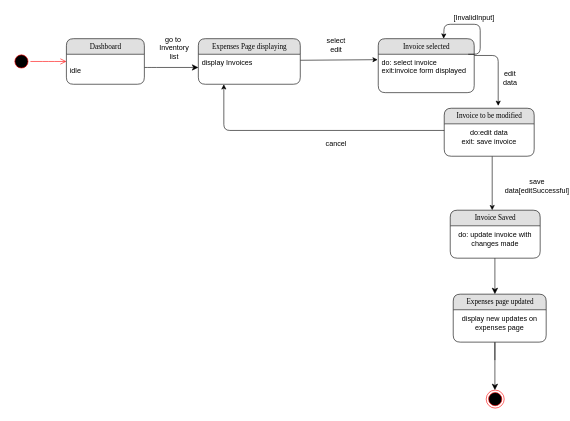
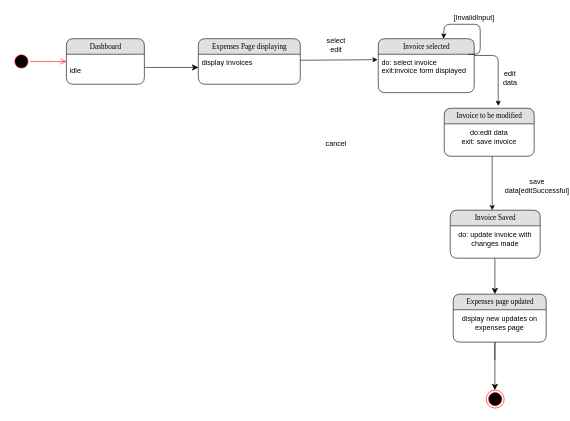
  <mxCell id="0" />
  <mxCell id="1" parent="0" />
  <mxCell id="2" style="edgeStyle=orthogonalEdgeStyle;html=1;labelBackgroundColor=none;startFill=0;startSize=8;endFill=1;endSize=8;fontFamily=Verdana;fontSize=12;entryX=0;entryY=0.5;entryDx=0;entryDy=0;" parent="1" source="10" target="13" edge="1"><mxGeometry relative="1" as="geometry"><mxPoint x="360" y="110" as="targetPoint" /><Array as="points"><mxPoint x="250" y="112" /><mxPoint x="250" y="112" /></Array></mxGeometry></mxCell>
- <mxCell id="3" value="go to&amp;nbsp;&lt;br&gt;Inventory list" style="text;html=1;strokeColor=none;fillColor=none;align=center;verticalAlign=middle;whiteSpace=wrap;rounded=0;" parent="1" vertex="1"><mxGeometry x="270" y="70" width="40" height="20" as="geometry" /></mxCell>
  <mxCell id="4" value="" style="ellipse;html=1;shape=startState;fillColor=#000000;strokeColor=#ff0000;" parent="1" vertex="1"><mxGeometry x="20" y="87" width="30" height="30" as="geometry" /></mxCell>
  <mxCell id="5" value="" style="edgeStyle=orthogonalEdgeStyle;html=1;verticalAlign=bottom;endArrow=open;endSize=8;strokeColor=#ff0000;" parent="1" source="4" edge="1"><mxGeometry relative="1" as="geometry"><mxPoint x="110" y="102" as="targetPoint" /></mxGeometry></mxCell>
  <mxCell id="6" value="" style="endArrow=classic;html=1;entryX=-0.006;entryY=0.141;entryDx=0;entryDy=0;entryPerimeter=0;" parent="1" target="15" edge="1"><mxGeometry width="50" height="50" relative="1" as="geometry"><mxPoint x="500" y="100" as="sourcePoint" /><mxPoint x="618" y="100" as="targetPoint" /></mxGeometry></mxCell>
  <mxCell id="7" value="select edit" style="text;html=1;strokeColor=none;fillColor=none;align=center;verticalAlign=middle;whiteSpace=wrap;rounded=0;" parent="1" vertex="1"><mxGeometry x="540" y="64" width="40" height="20" as="geometry" /></mxCell>
  <mxCell id="8" value="[InvalidInput]" style="text;html=1;strokeColor=none;fillColor=none;align=center;verticalAlign=middle;whiteSpace=wrap;rounded=0;" parent="1" vertex="1"><mxGeometry x="770" y="20" width="40" height="20" as="geometry" /></mxCell>
  <mxCell id="9" value="" style="endArrow=classic;html=1;" parent="1" edge="1"><mxGeometry width="50" height="50" relative="1" as="geometry"><mxPoint x="790" y="92" as="sourcePoint" /><mxPoint x="830" y="176" as="targetPoint" /><Array as="points"><mxPoint x="830" y="92" /></Array></mxGeometry></mxCell>
  <mxCell id="10" value="Dashboard" style="swimlane;html=1;fontStyle=0;childLayout=stackLayout;horizontal=1;startSize=26;fillColor=#e0e0e0;horizontalStack=0;resizeParent=1;resizeLast=0;collapsible=1;marginBottom=0;swimlaneFillColor=#ffffff;align=center;rounded=1;shadow=0;comic=0;labelBackgroundColor=none;strokeWidth=1;fontFamily=Verdana;fontSize=12" parent="1" vertex="1"><mxGeometry x="110" y="64" width="130" height="76" as="geometry" /></mxCell>
  <mxCell id="11" value="&lt;br&gt;idle" style="text;html=1;strokeColor=none;fillColor=none;spacingLeft=4;spacingRight=4;whiteSpace=wrap;overflow=hidden;rotatable=0;points=[[0,0.5],[1,0.5]];portConstraint=eastwest;" parent="10" vertex="1"><mxGeometry y="26" width="130" height="44" as="geometry" /></mxCell>
  <mxCell id="12" value="Expenses Page displaying" style="swimlane;html=1;fontStyle=0;childLayout=stackLayout;horizontal=1;startSize=26;fillColor=#e0e0e0;horizontalStack=0;resizeParent=1;resizeLast=0;collapsible=1;marginBottom=0;swimlaneFillColor=#ffffff;align=center;rounded=1;shadow=0;comic=0;labelBackgroundColor=none;strokeWidth=1;fontFamily=Verdana;fontSize=12" parent="1" vertex="1"><mxGeometry x="330" y="64" width="170" height="76" as="geometry" /></mxCell>
  <mxCell id="13" value="display Invoices" style="text;html=1;strokeColor=none;fillColor=none;spacingLeft=4;spacingRight=4;whiteSpace=wrap;overflow=hidden;rotatable=0;points=[[0,0.5],[1,0.5]];portConstraint=eastwest;" parent="12" vertex="1"><mxGeometry y="26" width="170" height="44" as="geometry" /></mxCell>
  <mxCell id="14" value="Invoice selected" style="swimlane;html=1;fontStyle=0;childLayout=stackLayout;horizontal=1;startSize=26;fillColor=#e0e0e0;horizontalStack=0;resizeParent=1;resizeLast=0;collapsible=1;marginBottom=0;swimlaneFillColor=#ffffff;align=center;rounded=1;shadow=0;comic=0;labelBackgroundColor=none;strokeWidth=1;fontFamily=Verdana;fontSize=12" parent="1" vertex="1"><mxGeometry x="630" y="64" width="160" height="90" as="geometry" /></mxCell>
  <mxCell id="15" value="do: select invoice&lt;br&gt;exit:invoice form displayed" style="text;html=1;strokeColor=none;fillColor=none;spacingLeft=4;spacingRight=4;whiteSpace=wrap;overflow=hidden;rotatable=0;points=[[0,0.5],[1,0.5]];portConstraint=eastwest;" parent="14" vertex="1"><mxGeometry y="26" width="160" height="64" as="geometry" /></mxCell>
  <mxCell id="16" value="" style="ellipse;html=1;shape=endState;fillColor=#000000;strokeColor=#ff0000;" parent="1" vertex="1"><mxGeometry x="810" y="650" width="30" height="30" as="geometry" /></mxCell>
  <mxCell id="17" style="edgeStyle=orthogonalEdgeStyle;html=1;labelBackgroundColor=none;startFill=0;startSize=8;endFill=1;endSize=8;fontFamily=Verdana;fontSize=12;" parent="1" edge="1"><mxGeometry relative="1" as="geometry"><mxPoint x="824.5" y="490" as="targetPoint" /><Array as="points"><mxPoint x="824.5" y="400" /></Array><mxPoint x="824.5" y="400" as="sourcePoint" /></mxGeometry></mxCell>
  <mxCell id="18" value="" style="edgeStyle=segmentEdgeStyle;endArrow=classic;html=1;entryX=0.681;entryY=0;entryDx=0;entryDy=0;entryPerimeter=0;" parent="1" target="14" edge="1"><mxGeometry width="50" height="50" relative="1" as="geometry"><mxPoint x="780" y="90" as="sourcePoint" /><mxPoint x="740" y="40" as="targetPoint" /><Array as="points"><mxPoint x="800" y="90" /><mxPoint x="800" y="40" /><mxPoint x="740" y="40" /></Array></mxGeometry></mxCell>
  <mxCell id="19" value="edit data" style="text;html=1;strokeColor=none;fillColor=none;align=center;verticalAlign=middle;whiteSpace=wrap;rounded=0;" parent="1" vertex="1"><mxGeometry x="830" y="120" width="40" height="20" as="geometry" /></mxCell>
  <mxCell id="20" value="" style="endArrow=classic;html=1;" parent="1" edge="1"><mxGeometry width="50" height="50" relative="1" as="geometry"><mxPoint x="820" y="260" as="sourcePoint" /><mxPoint x="820" y="350" as="targetPoint" /></mxGeometry></mxCell>
  <mxCell id="21" style="edgeStyle=orthogonalEdgeStyle;html=1;labelBackgroundColor=none;startFill=0;startSize=8;endFill=1;endSize=8;fontFamily=Verdana;fontSize=12;" parent="1" edge="1"><mxGeometry relative="1" as="geometry"><mxPoint x="824.5" y="650" as="targetPoint" /><Array as="points"><mxPoint x="824.5" y="560" /></Array><mxPoint x="824.5" y="600" as="sourcePoint" /></mxGeometry></mxCell>
  <mxCell id="22" value="Invoice to be modified" style="swimlane;html=1;fontStyle=0;childLayout=stackLayout;horizontal=1;startSize=26;fillColor=#e0e0e0;horizontalStack=0;resizeParent=1;resizeLast=0;collapsible=1;marginBottom=0;swimlaneFillColor=#ffffff;align=center;rounded=1;shadow=0;comic=0;labelBackgroundColor=none;strokeWidth=1;fontFamily=Verdana;fontSize=12" parent="1" vertex="1"><mxGeometry x="740" y="180" width="150" height="80" as="geometry" /></mxCell>
  <mxCell id="23" value="do:edit data&lt;br&gt;exit: save invoice" style="text;html=1;strokeColor=none;fillColor=none;align=center;verticalAlign=middle;whiteSpace=wrap;rounded=0;" parent="22" vertex="1"><mxGeometry y="26" width="150" height="44" as="geometry" /></mxCell>
  <mxCell id="24" value="save data[editSuccessful]" style="text;html=1;strokeColor=none;fillColor=none;align=center;verticalAlign=middle;whiteSpace=wrap;rounded=0;" parent="1" vertex="1"><mxGeometry x="875" y="300" width="40" height="20" as="geometry" /></mxCell>
  <mxCell id="25" value="cancel" style="text;html=1;strokeColor=none;fillColor=none;align=center;verticalAlign=middle;whiteSpace=wrap;rounded=0;" parent="1" vertex="1"><mxGeometry x="540" y="230" width="40" height="20" as="geometry" /></mxCell>
  <mxCell id="26" value="Invoice Saved" style="swimlane;html=1;fontStyle=0;childLayout=stackLayout;horizontal=1;startSize=26;fillColor=#e0e0e0;horizontalStack=0;resizeParent=1;resizeLast=0;collapsible=1;marginBottom=0;swimlaneFillColor=#ffffff;align=center;rounded=1;shadow=0;comic=0;labelBackgroundColor=none;strokeWidth=1;fontFamily=Verdana;fontSize=12" parent="1" vertex="1"><mxGeometry x="750" y="350" width="150" height="80" as="geometry" /></mxCell>
  <mxCell id="27" value="do: update invoice with changes made" style="text;html=1;strokeColor=none;fillColor=none;align=center;verticalAlign=middle;whiteSpace=wrap;rounded=0;" parent="26" vertex="1"><mxGeometry y="26" width="150" height="44" as="geometry" /></mxCell>
  <mxCell id="28" value="Expenses page updated" style="swimlane;html=1;fontStyle=0;childLayout=stackLayout;horizontal=1;startSize=26;fillColor=#e0e0e0;horizontalStack=0;resizeParent=1;resizeLast=0;collapsible=1;marginBottom=0;swimlaneFillColor=#ffffff;align=center;rounded=1;shadow=0;comic=0;labelBackgroundColor=none;strokeWidth=1;fontFamily=Verdana;fontSize=12" parent="1" vertex="1"><mxGeometry x="755" y="490" width="155" height="80" as="geometry" /></mxCell>
  <mxCell id="29" value="display new updates on&lt;br&gt;expenses page" style="text;html=1;strokeColor=none;fillColor=none;align=center;verticalAlign=middle;whiteSpace=wrap;rounded=0;" parent="28" vertex="1"><mxGeometry y="26" width="155" height="44" as="geometry" /></mxCell>
- <mxCell id="30" value="" style="edgeStyle=segmentEdgeStyle;endArrow=classic;html=1;entryX=0.25;entryY=1;entryDx=0;entryDy=0;exitX=0;exitY=0.25;exitDx=0;exitDy=0;" parent="1" source="23" target="12" edge="1"><mxGeometry width="50" height="50" relative="1" as="geometry"><mxPoint x="520" y="330" as="sourcePoint" /><mxPoint x="370" y="200" as="targetPoint" /><Array as="points"><mxPoint x="373" y="217" /></Array></mxGeometry></mxCell>
